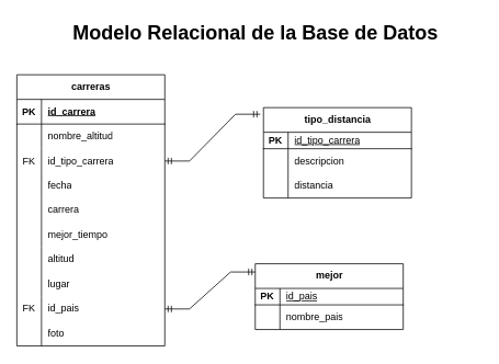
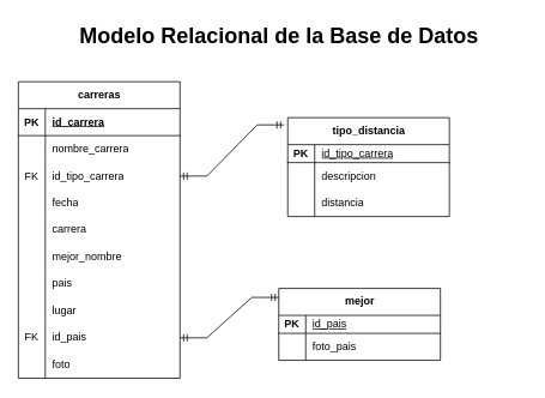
  <mxCell id="0" />
  <mxCell id="1" parent="0" />
  <mxCell id="2" value="carreras" style="shape=table;startSize=30;container=1;collapsible=1;childLayout=tableLayout;fixedRows=1;rowLines=0;fontStyle=1;align=center;resizeLast=1;html=1;" vertex="1" parent="1"><mxGeometry x="20" y="90" width="180" height="330" as="geometry" /></mxCell>
  <mxCell id="3" value="" style="shape=tableRow;horizontal=0;startSize=0;swimlaneHead=0;swimlaneBody=0;fillColor=none;collapsible=0;dropTarget=0;points=[[0,0.5],[1,0.5]];portConstraint=eastwest;top=0;left=0;right=0;bottom=1;" vertex="1" parent="2"><mxGeometry y="30" width="180" height="30" as="geometry" /></mxCell>
  <mxCell id="4" value="PK" style="shape=partialRectangle;connectable=0;fillColor=none;top=0;left=0;bottom=0;right=0;fontStyle=1;overflow=hidden;whiteSpace=wrap;html=1;" vertex="1" parent="3"><mxGeometry width="30" height="30" as="geometry"><mxRectangle width="30" height="30" as="alternateBounds" /></mxGeometry></mxCell>
  <mxCell id="5" value="id_carrera" style="shape=partialRectangle;connectable=0;fillColor=none;top=0;left=0;bottom=0;right=0;align=left;spacingLeft=6;fontStyle=5;overflow=hidden;whiteSpace=wrap;html=1;" vertex="1" parent="3"><mxGeometry x="30" width="150" height="30" as="geometry"><mxRectangle width="150" height="30" as="alternateBounds" /></mxGeometry></mxCell>
  <mxCell id="6" value="" style="shape=tableRow;horizontal=0;startSize=0;swimlaneHead=0;swimlaneBody=0;fillColor=none;collapsible=0;dropTarget=0;points=[[0,0.5],[1,0.5]];portConstraint=eastwest;top=0;left=0;right=0;bottom=0;" vertex="1" parent="2"><mxGeometry y="60" width="180" height="30" as="geometry" /></mxCell>
  <mxCell id="7" value="" style="shape=partialRectangle;connectable=0;fillColor=none;top=0;left=0;bottom=0;right=0;editable=1;overflow=hidden;whiteSpace=wrap;html=1;" vertex="1" parent="6"><mxGeometry width="30" height="30" as="geometry"><mxRectangle width="30" height="30" as="alternateBounds" /></mxGeometry></mxCell>
- <mxCell id="8" value="nombre_altitud" style="shape=partialRectangle;connectable=0;fillColor=none;top=0;left=0;bottom=0;right=0;align=left;spacingLeft=6;overflow=hidden;whiteSpace=wrap;html=1;" vertex="1" parent="6"><mxGeometry x="30" width="150" height="30" as="geometry"><mxRectangle width="150" height="30" as="alternateBounds" /></mxGeometry></mxCell>
+ <mxCell id="8" value="nombre_carrera" style="shape=partialRectangle;connectable=0;fillColor=none;top=0;left=0;bottom=0;right=0;align=left;spacingLeft=6;overflow=hidden;whiteSpace=wrap;html=1;" vertex="1" parent="6"><mxGeometry x="30" width="150" height="30" as="geometry"><mxRectangle width="150" height="30" as="alternateBounds" /></mxGeometry></mxCell>
  <mxCell id="9" value="" style="shape=tableRow;horizontal=0;startSize=0;swimlaneHead=0;swimlaneBody=0;fillColor=none;collapsible=0;dropTarget=0;points=[[0,0.5],[1,0.5]];portConstraint=eastwest;top=0;left=0;right=0;bottom=0;" vertex="1" parent="2"><mxGeometry y="90" width="180" height="30" as="geometry" /></mxCell>
  <mxCell id="10" value="FK" style="shape=partialRectangle;connectable=0;fillColor=none;top=0;left=0;bottom=0;right=0;editable=1;overflow=hidden;whiteSpace=wrap;html=1;" vertex="1" parent="9"><mxGeometry width="30" height="30" as="geometry"><mxRectangle width="30" height="30" as="alternateBounds" /></mxGeometry></mxCell>
  <mxCell id="11" value="id_tipo_carrera" style="shape=partialRectangle;connectable=0;fillColor=none;top=0;left=0;bottom=0;right=0;align=left;spacingLeft=6;overflow=hidden;whiteSpace=wrap;html=1;" vertex="1" parent="9"><mxGeometry x="30" width="150" height="30" as="geometry"><mxRectangle width="150" height="30" as="alternateBounds" /></mxGeometry></mxCell>
  <mxCell id="12" value="" style="shape=tableRow;horizontal=0;startSize=0;swimlaneHead=0;swimlaneBody=0;fillColor=none;collapsible=0;dropTarget=0;points=[[0,0.5],[1,0.5]];portConstraint=eastwest;top=0;left=0;right=0;bottom=0;" vertex="1" parent="2"><mxGeometry y="120" width="180" height="30" as="geometry" /></mxCell>
  <mxCell id="13" value="" style="shape=partialRectangle;connectable=0;fillColor=none;top=0;left=0;bottom=0;right=0;editable=1;overflow=hidden;whiteSpace=wrap;html=1;" vertex="1" parent="12"><mxGeometry width="30" height="30" as="geometry"><mxRectangle width="30" height="30" as="alternateBounds" /></mxGeometry></mxCell>
  <mxCell id="14" value="fecha" style="shape=partialRectangle;connectable=0;fillColor=none;top=0;left=0;bottom=0;right=0;align=left;spacingLeft=6;overflow=hidden;whiteSpace=wrap;html=1;" vertex="1" parent="12"><mxGeometry x="30" width="150" height="30" as="geometry"><mxRectangle width="150" height="30" as="alternateBounds" /></mxGeometry></mxCell>
  <mxCell id="15" value="" style="shape=tableRow;horizontal=0;startSize=0;swimlaneHead=0;swimlaneBody=0;fillColor=none;collapsible=0;dropTarget=0;points=[[0,0.5],[1,0.5]];portConstraint=eastwest;top=0;left=0;right=0;bottom=0;" vertex="1" parent="2"><mxGeometry y="150" width="180" height="30" as="geometry" /></mxCell>
  <mxCell id="16" value="" style="shape=partialRectangle;connectable=0;fillColor=none;top=0;left=0;bottom=0;right=0;editable=1;overflow=hidden;whiteSpace=wrap;html=1;" vertex="1" parent="15"><mxGeometry width="30" height="30" as="geometry"><mxRectangle width="30" height="30" as="alternateBounds" /></mxGeometry></mxCell>
  <mxCell id="17" value="carrera" style="shape=partialRectangle;connectable=0;fillColor=none;top=0;left=0;bottom=0;right=0;align=left;spacingLeft=6;overflow=hidden;whiteSpace=wrap;html=1;" vertex="1" parent="15"><mxGeometry x="30" width="150" height="30" as="geometry"><mxRectangle width="150" height="30" as="alternateBounds" /></mxGeometry></mxCell>
  <mxCell id="18" value="" style="shape=tableRow;horizontal=0;startSize=0;swimlaneHead=0;swimlaneBody=0;fillColor=none;collapsible=0;dropTarget=0;points=[[0,0.5],[1,0.5]];portConstraint=eastwest;top=0;left=0;right=0;bottom=0;" vertex="1" parent="2"><mxGeometry y="180" width="180" height="30" as="geometry" /></mxCell>
  <mxCell id="19" value="" style="shape=partialRectangle;connectable=0;fillColor=none;top=0;left=0;bottom=0;right=0;editable=1;overflow=hidden;whiteSpace=wrap;html=1;" vertex="1" parent="18"><mxGeometry width="30" height="30" as="geometry"><mxRectangle width="30" height="30" as="alternateBounds" /></mxGeometry></mxCell>
- <mxCell id="20" value="mejor_tiempo" style="shape=partialRectangle;connectable=0;fillColor=none;top=0;left=0;bottom=0;right=0;align=left;spacingLeft=6;overflow=hidden;whiteSpace=wrap;html=1;" vertex="1" parent="18"><mxGeometry x="30" width="150" height="30" as="geometry"><mxRectangle width="150" height="30" as="alternateBounds" /></mxGeometry></mxCell>
+ <mxCell id="20" value="mejor_nombre" style="shape=partialRectangle;connectable=0;fillColor=none;top=0;left=0;bottom=0;right=0;align=left;spacingLeft=6;overflow=hidden;whiteSpace=wrap;html=1;" vertex="1" parent="18"><mxGeometry x="30" width="150" height="30" as="geometry"><mxRectangle width="150" height="30" as="alternateBounds" /></mxGeometry></mxCell>
  <mxCell id="21" value="" style="shape=tableRow;horizontal=0;startSize=0;swimlaneHead=0;swimlaneBody=0;fillColor=none;collapsible=0;dropTarget=0;points=[[0,0.5],[1,0.5]];portConstraint=eastwest;top=0;left=0;right=0;bottom=0;" vertex="1" parent="2"><mxGeometry y="210" width="180" height="30" as="geometry" /></mxCell>
  <mxCell id="22" value="" style="shape=partialRectangle;connectable=0;fillColor=none;top=0;left=0;bottom=0;right=0;editable=1;overflow=hidden;whiteSpace=wrap;html=1;" vertex="1" parent="21"><mxGeometry width="30" height="30" as="geometry"><mxRectangle width="30" height="30" as="alternateBounds" /></mxGeometry></mxCell>
- <mxCell id="23" value="altitud" style="shape=partialRectangle;connectable=0;fillColor=none;top=0;left=0;bottom=0;right=0;align=left;spacingLeft=6;overflow=hidden;whiteSpace=wrap;html=1;" vertex="1" parent="21"><mxGeometry x="30" width="150" height="30" as="geometry"><mxRectangle width="150" height="30" as="alternateBounds" /></mxGeometry></mxCell>
+ <mxCell id="23" value="pais" style="shape=partialRectangle;connectable=0;fillColor=none;top=0;left=0;bottom=0;right=0;align=left;spacingLeft=6;overflow=hidden;whiteSpace=wrap;html=1;" vertex="1" parent="21"><mxGeometry x="30" width="150" height="30" as="geometry"><mxRectangle width="150" height="30" as="alternateBounds" /></mxGeometry></mxCell>
  <mxCell id="24" value="" style="shape=tableRow;horizontal=0;startSize=0;swimlaneHead=0;swimlaneBody=0;fillColor=none;collapsible=0;dropTarget=0;points=[[0,0.5],[1,0.5]];portConstraint=eastwest;top=0;left=0;right=0;bottom=0;" vertex="1" parent="2"><mxGeometry y="240" width="180" height="30" as="geometry" /></mxCell>
  <mxCell id="25" value="" style="shape=partialRectangle;connectable=0;fillColor=none;top=0;left=0;bottom=0;right=0;editable=1;overflow=hidden;whiteSpace=wrap;html=1;" vertex="1" parent="24"><mxGeometry width="30" height="30" as="geometry"><mxRectangle width="30" height="30" as="alternateBounds" /></mxGeometry></mxCell>
  <mxCell id="26" value="lugar" style="shape=partialRectangle;connectable=0;fillColor=none;top=0;left=0;bottom=0;right=0;align=left;spacingLeft=6;overflow=hidden;whiteSpace=wrap;html=1;" vertex="1" parent="24"><mxGeometry x="30" width="150" height="30" as="geometry"><mxRectangle width="150" height="30" as="alternateBounds" /></mxGeometry></mxCell>
  <mxCell id="27" value="" style="shape=tableRow;horizontal=0;startSize=0;swimlaneHead=0;swimlaneBody=0;fillColor=none;collapsible=0;dropTarget=0;points=[[0,0.5],[1,0.5]];portConstraint=eastwest;top=0;left=0;right=0;bottom=0;" vertex="1" parent="2"><mxGeometry y="270" width="180" height="30" as="geometry" /></mxCell>
  <mxCell id="28" value="FK" style="shape=partialRectangle;connectable=0;fillColor=none;top=0;left=0;bottom=0;right=0;editable=1;overflow=hidden;whiteSpace=wrap;html=1;" vertex="1" parent="27"><mxGeometry width="30" height="30" as="geometry"><mxRectangle width="30" height="30" as="alternateBounds" /></mxGeometry></mxCell>
  <mxCell id="29" value="id_pais" style="shape=partialRectangle;connectable=0;fillColor=none;top=0;left=0;bottom=0;right=0;align=left;spacingLeft=6;overflow=hidden;whiteSpace=wrap;html=1;" vertex="1" parent="27"><mxGeometry x="30" width="150" height="30" as="geometry"><mxRectangle width="150" height="30" as="alternateBounds" /></mxGeometry></mxCell>
  <mxCell id="30" value="" style="shape=tableRow;horizontal=0;startSize=0;swimlaneHead=0;swimlaneBody=0;fillColor=none;collapsible=0;dropTarget=0;points=[[0,0.5],[1,0.5]];portConstraint=eastwest;top=0;left=0;right=0;bottom=0;" vertex="1" parent="2"><mxGeometry y="300" width="180" height="30" as="geometry" /></mxCell>
  <mxCell id="31" value="" style="shape=partialRectangle;connectable=0;fillColor=none;top=0;left=0;bottom=0;right=0;editable=1;overflow=hidden;whiteSpace=wrap;html=1;" vertex="1" parent="30"><mxGeometry width="30" height="30" as="geometry"><mxRectangle width="30" height="30" as="alternateBounds" /></mxGeometry></mxCell>
  <mxCell id="32" value="foto" style="shape=partialRectangle;connectable=0;fillColor=none;top=0;left=0;bottom=0;right=0;align=left;spacingLeft=6;overflow=hidden;whiteSpace=wrap;html=1;" vertex="1" parent="30"><mxGeometry x="30" width="150" height="30" as="geometry"><mxRectangle width="150" height="30" as="alternateBounds" /></mxGeometry></mxCell>
  <mxCell id="33" value="tipo_distancia" style="shape=table;startSize=30;container=1;collapsible=1;childLayout=tableLayout;fixedRows=1;rowLines=0;fontStyle=1;align=center;resizeLast=1;html=1;" vertex="1" parent="1"><mxGeometry x="320" y="130" width="180" height="110" as="geometry" /></mxCell>
  <mxCell id="34" value="" style="shape=tableRow;horizontal=0;startSize=0;swimlaneHead=0;swimlaneBody=0;fillColor=none;collapsible=0;dropTarget=0;points=[[0,0.5],[1,0.5]];portConstraint=eastwest;top=0;left=0;right=0;bottom=1;" vertex="1" parent="33"><mxGeometry y="30" width="180" height="20" as="geometry" /></mxCell>
  <mxCell id="35" value="PK" style="shape=partialRectangle;connectable=0;fillColor=none;top=0;left=0;bottom=0;right=0;fontStyle=1;overflow=hidden;whiteSpace=wrap;html=1;" vertex="1" parent="34"><mxGeometry width="30" height="20" as="geometry"><mxRectangle width="30" height="20" as="alternateBounds" /></mxGeometry></mxCell>
  <mxCell id="36" value="&lt;span style=&quot;font-weight: 400;&quot;&gt;id_tipo_carrera&lt;/span&gt;" style="shape=partialRectangle;connectable=0;fillColor=none;top=0;left=0;bottom=0;right=0;align=left;spacingLeft=6;fontStyle=5;overflow=hidden;whiteSpace=wrap;html=1;" vertex="1" parent="34"><mxGeometry x="30" width="150" height="20" as="geometry"><mxRectangle width="150" height="20" as="alternateBounds" /></mxGeometry></mxCell>
  <mxCell id="37" value="" style="shape=tableRow;horizontal=0;startSize=0;swimlaneHead=0;swimlaneBody=0;fillColor=none;collapsible=0;dropTarget=0;points=[[0,0.5],[1,0.5]];portConstraint=eastwest;top=0;left=0;right=0;bottom=0;" vertex="1" parent="33"><mxGeometry y="50" width="180" height="30" as="geometry" /></mxCell>
  <mxCell id="38" value="" style="shape=partialRectangle;connectable=0;fillColor=none;top=0;left=0;bottom=0;right=0;editable=1;overflow=hidden;whiteSpace=wrap;html=1;" vertex="1" parent="37"><mxGeometry width="30" height="30" as="geometry"><mxRectangle width="30" height="30" as="alternateBounds" /></mxGeometry></mxCell>
  <mxCell id="39" value="descripcion" style="shape=partialRectangle;connectable=0;fillColor=none;top=0;left=0;bottom=0;right=0;align=left;spacingLeft=6;overflow=hidden;whiteSpace=wrap;html=1;" vertex="1" parent="37"><mxGeometry x="30" width="150" height="30" as="geometry"><mxRectangle width="150" height="30" as="alternateBounds" /></mxGeometry></mxCell>
  <mxCell id="40" value="" style="shape=tableRow;horizontal=0;startSize=0;swimlaneHead=0;swimlaneBody=0;fillColor=none;collapsible=0;dropTarget=0;points=[[0,0.5],[1,0.5]];portConstraint=eastwest;top=0;left=0;right=0;bottom=0;" vertex="1" parent="33"><mxGeometry y="80" width="180" height="30" as="geometry" /></mxCell>
  <mxCell id="41" value="" style="shape=partialRectangle;connectable=0;fillColor=none;top=0;left=0;bottom=0;right=0;editable=1;overflow=hidden;whiteSpace=wrap;html=1;" vertex="1" parent="40"><mxGeometry width="30" height="30" as="geometry"><mxRectangle width="30" height="30" as="alternateBounds" /></mxGeometry></mxCell>
  <mxCell id="42" value="distancia" style="shape=partialRectangle;connectable=0;fillColor=none;top=0;left=0;bottom=0;right=0;align=left;spacingLeft=6;overflow=hidden;whiteSpace=wrap;html=1;" vertex="1" parent="40"><mxGeometry x="30" width="150" height="30" as="geometry"><mxRectangle width="150" height="30" as="alternateBounds" /></mxGeometry></mxCell>
  <mxCell id="43" value="mejor" style="shape=table;startSize=30;container=1;collapsible=1;childLayout=tableLayout;fixedRows=1;rowLines=0;fontStyle=1;align=center;resizeLast=1;html=1;" vertex="1" parent="1"><mxGeometry x="310" y="320" width="180" height="80" as="geometry" /></mxCell>
  <mxCell id="44" value="" style="shape=tableRow;horizontal=0;startSize=0;swimlaneHead=0;swimlaneBody=0;fillColor=none;collapsible=0;dropTarget=0;points=[[0,0.5],[1,0.5]];portConstraint=eastwest;top=0;left=0;right=0;bottom=1;" vertex="1" parent="43"><mxGeometry y="30" width="180" height="20" as="geometry" /></mxCell>
  <mxCell id="45" value="PK" style="shape=partialRectangle;connectable=0;fillColor=none;top=0;left=0;bottom=0;right=0;fontStyle=1;overflow=hidden;whiteSpace=wrap;html=1;" vertex="1" parent="44"><mxGeometry width="30" height="20" as="geometry"><mxRectangle width="30" height="20" as="alternateBounds" /></mxGeometry></mxCell>
  <mxCell id="46" value="&lt;span style=&quot;font-weight: 400;&quot;&gt;id_pais&lt;/span&gt;" style="shape=partialRectangle;connectable=0;fillColor=none;top=0;left=0;bottom=0;right=0;align=left;spacingLeft=6;fontStyle=5;overflow=hidden;whiteSpace=wrap;html=1;" vertex="1" parent="44"><mxGeometry x="30" width="150" height="20" as="geometry"><mxRectangle width="150" height="20" as="alternateBounds" /></mxGeometry></mxCell>
  <mxCell id="47" value="" style="shape=tableRow;horizontal=0;startSize=0;swimlaneHead=0;swimlaneBody=0;fillColor=none;collapsible=0;dropTarget=0;points=[[0,0.5],[1,0.5]];portConstraint=eastwest;top=0;left=0;right=0;bottom=0;" vertex="1" parent="43"><mxGeometry y="50" width="180" height="30" as="geometry" /></mxCell>
  <mxCell id="48" value="" style="shape=partialRectangle;connectable=0;fillColor=none;top=0;left=0;bottom=0;right=0;editable=1;overflow=hidden;whiteSpace=wrap;html=1;" vertex="1" parent="47"><mxGeometry width="30" height="30" as="geometry"><mxRectangle width="30" height="30" as="alternateBounds" /></mxGeometry></mxCell>
- <mxCell id="49" value="nombre_pais" style="shape=partialRectangle;connectable=0;fillColor=none;top=0;left=0;bottom=0;right=0;align=left;spacingLeft=6;overflow=hidden;whiteSpace=wrap;html=1;" vertex="1" parent="47"><mxGeometry x="30" width="150" height="30" as="geometry"><mxRectangle width="150" height="30" as="alternateBounds" /></mxGeometry></mxCell>
+ <mxCell id="49" value="foto_pais" style="shape=partialRectangle;connectable=0;fillColor=none;top=0;left=0;bottom=0;right=0;align=left;spacingLeft=6;overflow=hidden;whiteSpace=wrap;html=1;" vertex="1" parent="47"><mxGeometry x="30" width="150" height="30" as="geometry"><mxRectangle width="150" height="30" as="alternateBounds" /></mxGeometry></mxCell>
  <mxCell id="50" value="" style="edgeStyle=entityRelationEdgeStyle;fontSize=12;html=1;endArrow=ERmandOne;startArrow=ERmandOne;rounded=0;entryX=-0.022;entryY=0.073;entryDx=0;entryDy=0;entryPerimeter=0;" edge="1" parent="1" source="9" target="33"><mxGeometry width="100" height="100" relative="1" as="geometry"><mxPoint x="130" y="350" as="sourcePoint" /><mxPoint x="230" y="250" as="targetPoint" /><Array as="points"><mxPoint x="130" y="220" /></Array></mxGeometry></mxCell>
  <mxCell id="51" value="" style="edgeStyle=entityRelationEdgeStyle;fontSize=12;html=1;endArrow=ERmandOne;startArrow=ERmandOne;rounded=0;entryX=0;entryY=0.125;entryDx=0;entryDy=0;entryPerimeter=0;" edge="1" parent="1" source="27" target="43"><mxGeometry width="100" height="100" relative="1" as="geometry"><mxPoint x="100" y="450" as="sourcePoint" /><mxPoint x="200" y="350" as="targetPoint" /></mxGeometry></mxCell>
  <mxCell id="52" value="Modelo Relacional de la Base de Datos" style="text;strokeColor=none;fillColor=none;html=1;fontSize=24;fontStyle=1;verticalAlign=middle;align=center;" vertex="1" parent="1"><mxGeometry x="35" y="20" width="550" height="40" as="geometry" /></mxCell>
